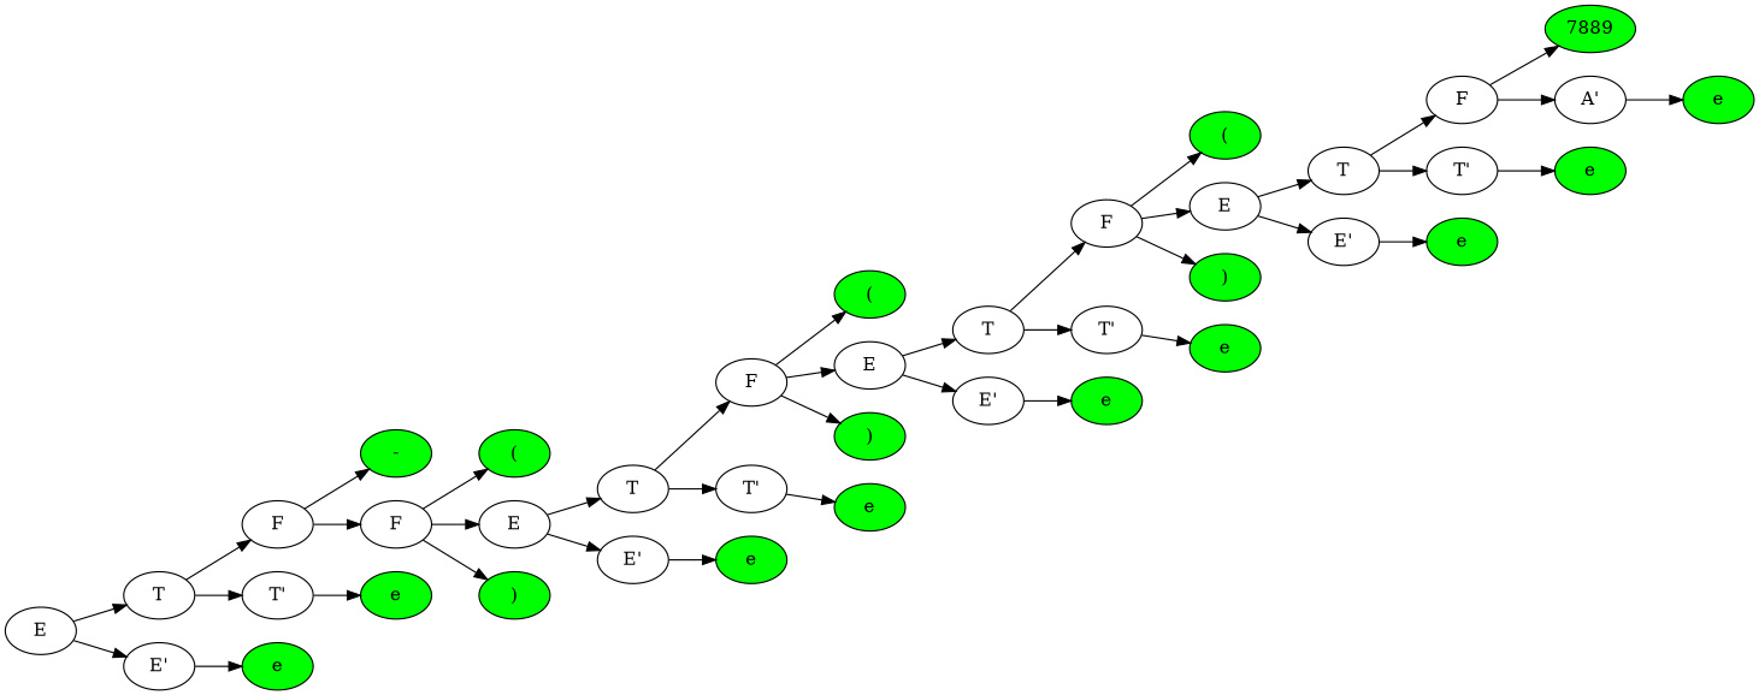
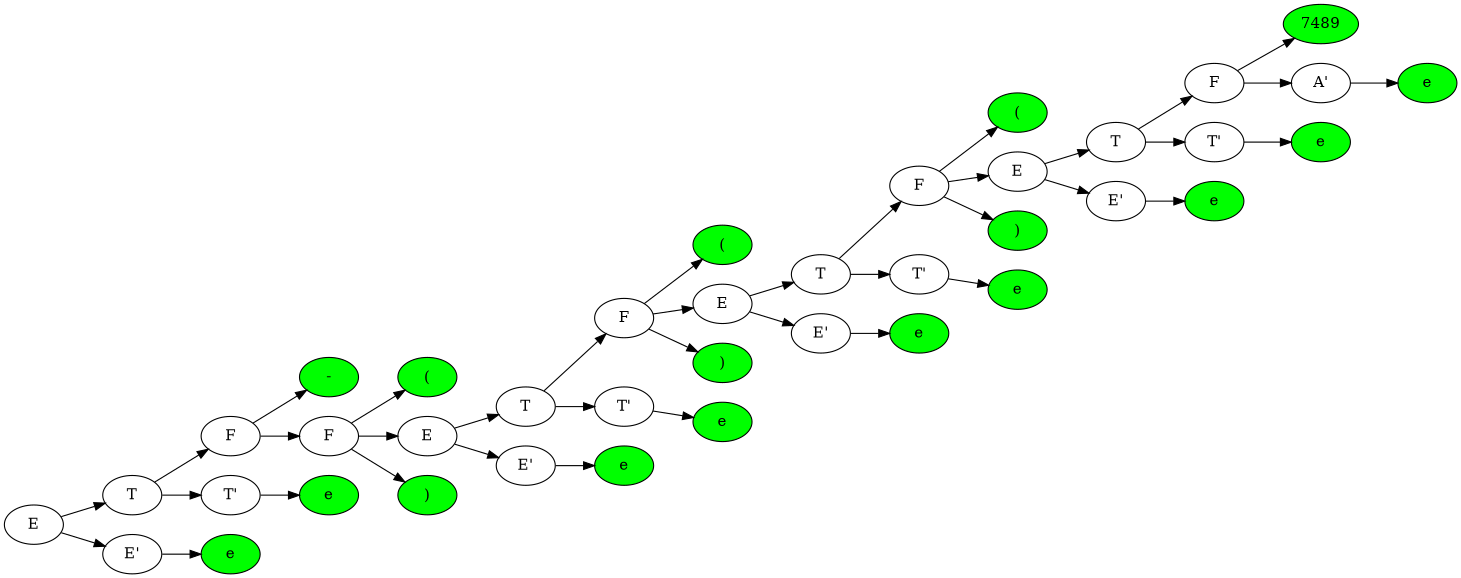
  digraph {
    ordering=out
    rankdir=LR
    n1 [label=E]
    n2 [label=T]
    n3 [label="E'"]
    n4 [label=F]
    n5 [label="T'"]
    n6 [fillcolor=green label="-" style=filled]
    n7 [label=F]
    n8 [fillcolor=green label="(" style=filled]
    n9 [label=E]
    n10 [fillcolor=green label=")" style=filled]
    n11 [label=T]
    n12 [label="E'"]
    n13 [label=F]
    n14 [label="T'"]
    n15 [fillcolor=green label="(" style=filled]
    n16 [label=E]
    n17 [fillcolor=green label=")" style=filled]
    n18 [label=T]
    n19 [label="E'"]
    n20 [label=F]
    n21 [label="T'"]
    n22 [fillcolor=green label="(" style=filled]
    n23 [label=E]
    n24 [fillcolor=green label=")" style=filled]
    n25 [label=T]
    n26 [label="E'"]
    n27 [label=F]
    n28 [label="T'"]
-   n29 [fillcolor=green label=7889 style=filled]
+   n29 [fillcolor=green label=7489 style=filled]
    n30 [label="A'"]
    n31 [fillcolor=green label=e style=filled]
    n32 [fillcolor=green label=e style=filled]
    n33 [fillcolor=green label=e style=filled]
    n34 [fillcolor=green label=e style=filled]
    n35 [fillcolor=green label=e style=filled]
    n36 [fillcolor=green label=e style=filled]
    n37 [fillcolor=green label=e style=filled]
    n38 [fillcolor=green label=e style=filled]
    n39 [fillcolor=green label=e style=filled]
    n1 -> n2
    n1 -> n3
    n2 -> n4
    n2 -> n5
    n3 -> n39
    n4 -> n6
    n4 -> n7
    n5 -> n38
    n7 -> n8
    n7 -> n9
    n7 -> n10
    n9 -> n11
    n9 -> n12
    n11 -> n13
    n11 -> n14
    n12 -> n37
    n13 -> n15
    n13 -> n16
    n13 -> n17
    n14 -> n36
    n16 -> n18
    n16 -> n19
    n18 -> n20
    n18 -> n21
    n19 -> n35
    n20 -> n22
    n20 -> n23
    n20 -> n24
    n21 -> n34
    n23 -> n25
    n23 -> n26
    n25 -> n27
    n25 -> n28
    n26 -> n33
    n27 -> n29
    n27 -> n30
    n28 -> n32
    n30 -> n31
  }
